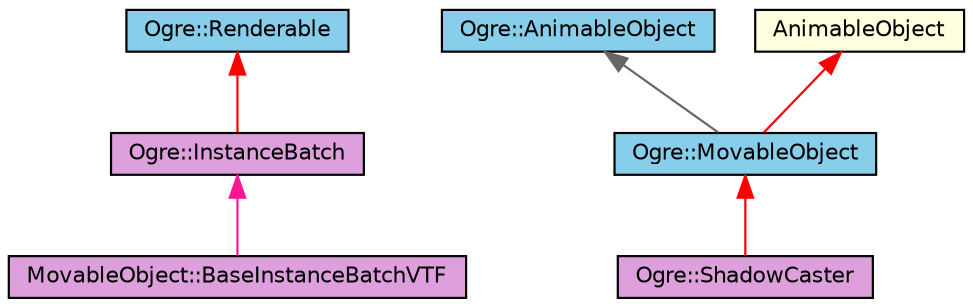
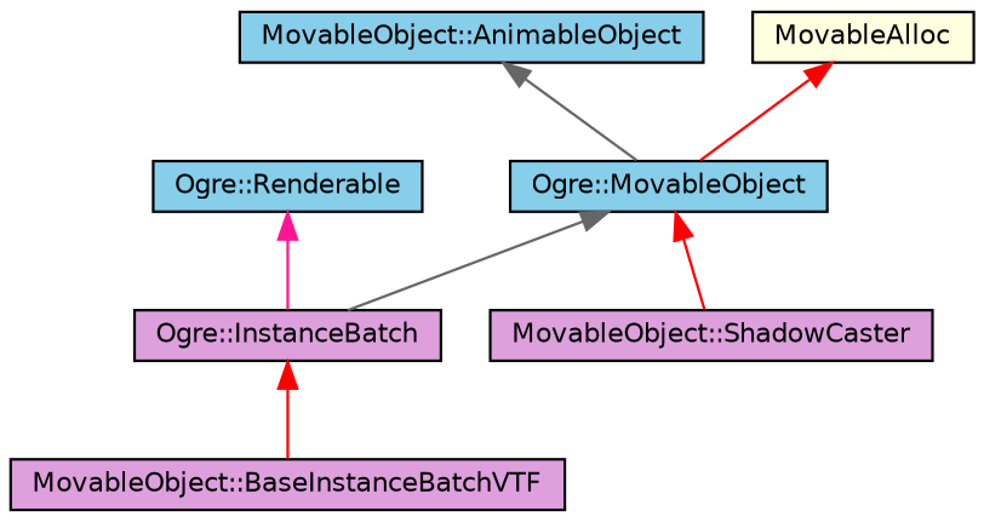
  digraph {
    node [color=black fillcolor=plum fontname=Helvetica fontsize=10 shape=record style=filled]
    edge [color=deeppink dir=back fontname=Helvetica fontsize=10 labelfontname=Helvetica labelfontsize=10 style=solid]
    n1 [height=0.2 label="MovableObject::BaseInstanceBatchVTF" width=0.4]
    n2 [height=0.2 label="Ogre::InstanceBatch" width=0.4]
    n3 [fillcolor=skyblue height=0.2 label="Ogre::Renderable" width=0.4]
    n4 [fillcolor=skyblue height=0.2 label="Ogre::MovableObject" width=0.4]
-   n5 [height=0.2 label="Ogre::ShadowCaster" width=0.4]
-   n6 [fillcolor=skyblue height=0.2 label="Ogre::AnimableObject" width=0.4]
-   n7 [fillcolor=lightyellow height=0.2 label=AnimableObject width=0.4]
-   n2 -> n1
-   n3 -> n2 [color=red]
+   n5 [height=0.2 label="MovableObject::ShadowCaster" width=0.4]
+   n6 [fillcolor=skyblue height=0.2 label="MovableObject::AnimableObject" width=0.4]
+   n7 [fillcolor=lightyellow height=0.2 label=MovableAlloc width=0.4]
+   n2 -> n1 [color=red]
+   n3 -> n2
+   n4 -> n2 [color=gray40]
    n4 -> n5 [color=red]
    n6 -> n4 [color=gray40]
    n7 -> n4 [color=red]
  }
